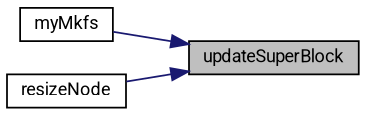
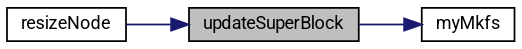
  digraph {
    fontname=Roboto
    rankdir=RL
    node [color=black fillcolor=white fontname=Roboto fontsize=10 shape=record style=filled]
    edge [color=midnightblue dir=back fontname=Roboto fontsize=10 labelfontname=Helvetica labelfontsize=10 style=solid]
    n1 [fillcolor=grey75 fontcolor=black height=0.2 label=updateSuperBlock width=0.4]
    n2 [height=0.2 label=myMkfs width=0.4]
    n3 [height=0.2 label=resizeNode width=0.4]
-   n1 -> n2
+   n2 -> n1
    n1 -> n3
  }
